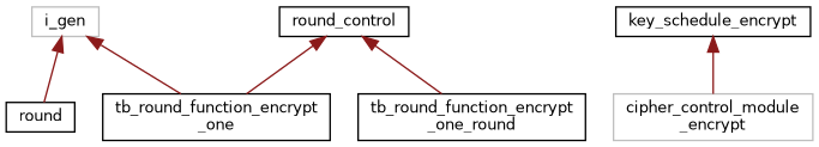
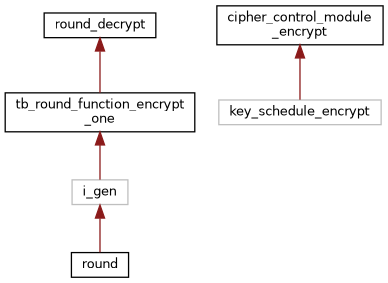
  digraph {
    rankdir=TB
    node [color=black fillcolor=white fontname=Helvetica fontsize=10 shape=record style=filled]
    edge [color=firebrick4 dir=back fontname=Helvetica fontsize=10 labelfontname=Helvetica labelfontsize=10 style=solid]
    n1 [color=grey75 height=0.2 label=i_gen width=0.4]
    n2 [height=0.2 label=round width=0.4]
    n3 [height=0.2 label="tb_round_function_encrypt\l_one" width=0.4]
-   n4 [height=0.2 label=key_schedule_encrypt width=0.4]
-   n5 [color=grey75 height=0.2 label="cipher_control_module\l_encrypt" width=0.4]
-   n6 [height=0.2 label=round_control width=0.4]
-   n7 [height=0.2 label="tb_round_function_encrypt\l_one_round" width=0.4]
+   n4 [color=grey75 height=0.2 label=key_schedule_encrypt width=0.4]
+   n5 [height=0.2 label="cipher_control_module\l_encrypt" width=0.4]
+   n6 [height=0.2 label=round_decrypt width=0.4]
    n1 -> n2
-   n1 -> n3
-   n4 -> n5
+   n3 -> n1
+   n5 -> n4
    n6 -> n3
-   n6 -> n7
  }
